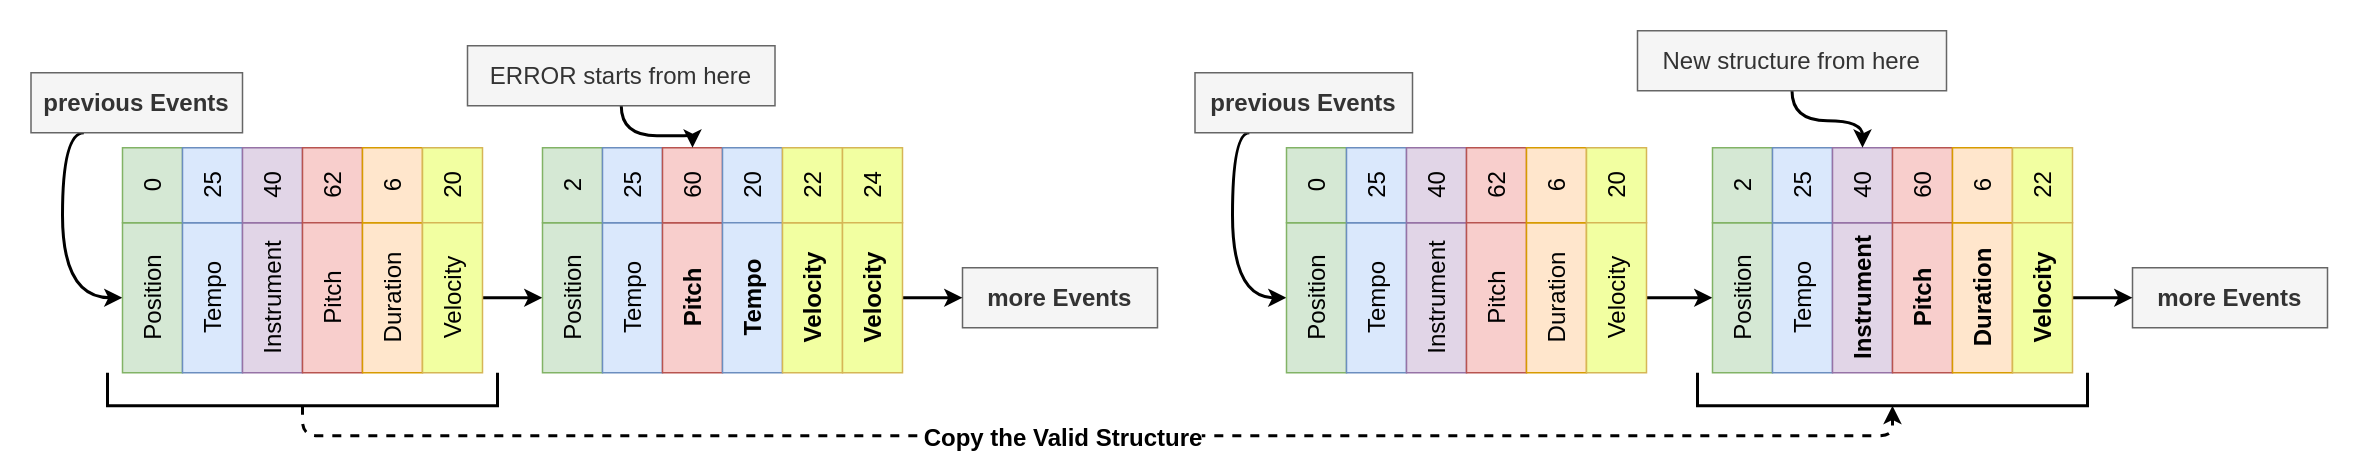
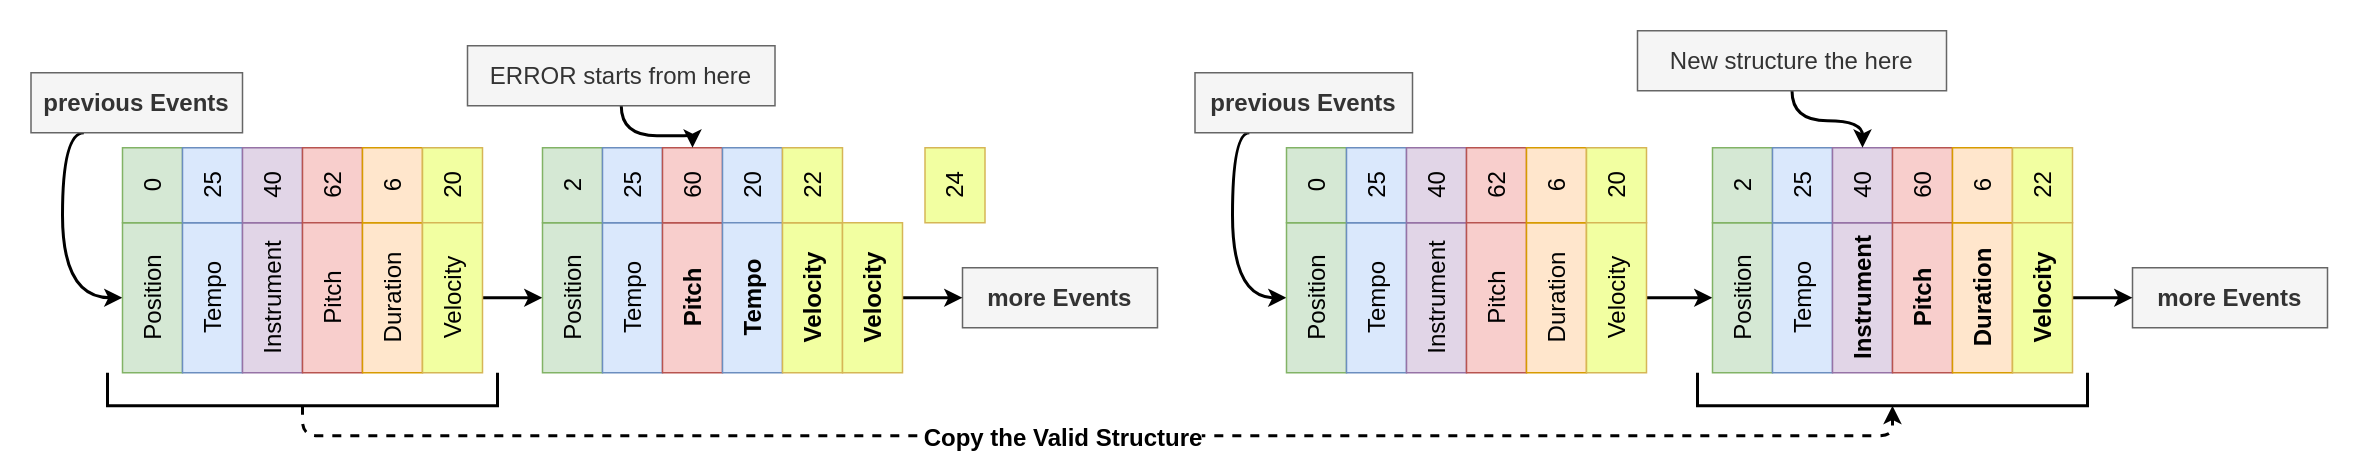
  <mxCell id="0" />
  <mxCell id="1" parent="0" />
  <mxCell id="2" style="edgeStyle=orthogonalEdgeStyle;rounded=0;orthogonalLoop=1;jettySize=auto;html=1;exitX=0.25;exitY=1;exitDx=0;exitDy=0;entryX=0;entryY=0.5;entryDx=0;entryDy=0;curved=1;strokeWidth=2;" edge="1" parent="1" source="3" target="5"><mxGeometry relative="1" as="geometry"><Array as="points"><mxPoint x="41" y="88" /><mxPoint x="41" y="198" /></Array></mxGeometry></mxCell>
  <mxCell id="3" value="previous Events" style="rounded=0;whiteSpace=wrap;html=1;fontSize=16;container=0;fillColor=#f5f5f5;fontColor=#333333;strokeColor=#666666;fontStyle=1" vertex="1" parent="1"><mxGeometry x="20" y="48" width="141" height="40" as="geometry" /></mxCell>
  <mxCell id="4" value="more Events" style="rounded=0;whiteSpace=wrap;html=1;fontSize=16;container=0;fillColor=#f5f5f5;fontColor=#333333;strokeColor=#666666;fontStyle=1" vertex="1" parent="1"><mxGeometry x="641" y="178" width="130" height="40" as="geometry" /></mxCell>
  <mxCell id="5" value="Position" style="rounded=0;whiteSpace=wrap;html=1;horizontal=0;fontSize=16;align=center;container=0;fillColor=#d5e8d4;strokeColor=#82b366;" vertex="1" parent="1"><mxGeometry x="81" y="148" width="40" height="100" as="geometry" /></mxCell>
  <mxCell id="6" value="Tempo" style="rounded=0;whiteSpace=wrap;html=1;horizontal=0;fontSize=16;align=center;container=0;fillColor=#dae8fc;strokeColor=#6c8ebf;" vertex="1" parent="1"><mxGeometry x="121" y="148" width="40" height="100" as="geometry" /></mxCell>
  <mxCell id="7" value="Instrument" style="rounded=0;whiteSpace=wrap;html=1;horizontal=0;fontSize=16;align=center;container=0;fillColor=#e1d5e7;strokeColor=#9673a6;" vertex="1" parent="1"><mxGeometry x="161" y="148" width="40" height="100" as="geometry" /></mxCell>
  <mxCell id="8" value="0" style="rounded=0;whiteSpace=wrap;html=1;horizontal=0;fontSize=16;container=0;fillColor=#d5e8d4;strokeColor=#82b366;" vertex="1" parent="1"><mxGeometry x="81" y="98" width="40" height="50" as="geometry" /></mxCell>
  <mxCell id="9" value="25" style="rounded=0;whiteSpace=wrap;html=1;horizontal=0;fontSize=16;container=0;fillColor=#dae8fc;strokeColor=#6c8ebf;" vertex="1" parent="1"><mxGeometry x="121" y="98" width="40" height="50" as="geometry" /></mxCell>
  <mxCell id="10" value="40" style="rounded=0;whiteSpace=wrap;html=1;horizontal=0;fontSize=16;container=0;fillColor=#e1d5e7;strokeColor=#9673a6;" vertex="1" parent="1"><mxGeometry x="161" y="98" width="40" height="50" as="geometry" /></mxCell>
  <mxCell id="11" value="62" style="rounded=0;whiteSpace=wrap;html=1;horizontal=0;fontSize=16;container=0;fillColor=#f8cecc;strokeColor=#b85450;" vertex="1" parent="1"><mxGeometry x="201" y="98" width="40" height="50" as="geometry" /></mxCell>
  <mxCell id="12" value="Pitch" style="rounded=0;whiteSpace=wrap;html=1;horizontal=0;fontSize=16;align=center;container=0;fillColor=#f8cecc;strokeColor=#b85450;" vertex="1" parent="1"><mxGeometry x="201" y="148" width="40" height="100" as="geometry" /></mxCell>
  <mxCell id="13" value="Duration" style="rounded=0;whiteSpace=wrap;html=1;horizontal=0;fontSize=16;align=center;container=0;fillColor=#ffe6cc;strokeColor=#d79b00;" vertex="1" parent="1"><mxGeometry x="241" y="148" width="40" height="100" as="geometry" /></mxCell>
  <mxCell id="14" value="6" style="rounded=0;whiteSpace=wrap;html=1;horizontal=0;fontSize=16;container=0;fillColor=#ffe6cc;strokeColor=#d79b00;" vertex="1" parent="1"><mxGeometry x="241" y="98" width="40" height="50" as="geometry" /></mxCell>
  <mxCell id="15" value="20" style="rounded=0;whiteSpace=wrap;html=1;horizontal=0;fontSize=16;container=0;fillColor=#F2FFA1;strokeColor=#d6b656;" vertex="1" parent="1"><mxGeometry x="281" y="98" width="40" height="50" as="geometry" /></mxCell>
  <mxCell id="16" style="edgeStyle=orthogonalEdgeStyle;rounded=0;orthogonalLoop=1;jettySize=auto;html=1;entryX=0;entryY=0.5;entryDx=0;entryDy=0;strokeWidth=2;" edge="1" parent="1" source="17" target="18"><mxGeometry relative="1" as="geometry" /></mxCell>
  <mxCell id="17" value="Velocity" style="rounded=0;whiteSpace=wrap;html=1;horizontal=0;fontSize=16;align=center;container=0;fillColor=#F2FFA1;strokeColor=#d6b656;" vertex="1" parent="1"><mxGeometry x="281" y="148" width="40" height="100" as="geometry" /></mxCell>
  <mxCell id="18" value="Position" style="rounded=0;whiteSpace=wrap;html=1;horizontal=0;fontSize=16;align=center;container=0;fillColor=#d5e8d4;strokeColor=#82b366;" vertex="1" parent="1"><mxGeometry x="361" y="148" width="40" height="100" as="geometry" /></mxCell>
  <mxCell id="19" value="Tempo" style="rounded=0;whiteSpace=wrap;html=1;horizontal=0;fontSize=16;align=center;container=0;fillColor=#dae8fc;strokeColor=#6c8ebf;" vertex="1" parent="1"><mxGeometry x="401" y="148" width="40" height="100" as="geometry" /></mxCell>
  <mxCell id="20" value="Pitch" style="rounded=0;whiteSpace=wrap;html=1;horizontal=0;fontSize=16;align=center;fontStyle=1;container=0;fillColor=#f8cecc;strokeColor=#b85450;" vertex="1" parent="1"><mxGeometry x="441" y="148" width="40" height="100" as="geometry" /></mxCell>
  <mxCell id="21" value="2" style="rounded=0;whiteSpace=wrap;html=1;horizontal=0;fontSize=16;container=0;fillColor=#d5e8d4;strokeColor=#82b366;" vertex="1" parent="1"><mxGeometry x="361" y="98" width="40" height="50" as="geometry" /></mxCell>
  <mxCell id="22" value="25" style="rounded=0;whiteSpace=wrap;html=1;horizontal=0;fontSize=16;container=0;fillColor=#dae8fc;strokeColor=#6c8ebf;" vertex="1" parent="1"><mxGeometry x="401" y="98" width="40" height="50" as="geometry" /></mxCell>
  <mxCell id="23" value="60" style="rounded=0;whiteSpace=wrap;html=1;horizontal=0;fontSize=16;container=0;fillColor=#f8cecc;strokeColor=#b85450;" vertex="1" parent="1"><mxGeometry x="441" y="98" width="40" height="50" as="geometry" /></mxCell>
  <mxCell id="24" value="20" style="rounded=0;whiteSpace=wrap;html=1;horizontal=0;fontSize=16;container=0;fillColor=#dae8fc;strokeColor=#6c8ebf;" vertex="1" parent="1"><mxGeometry x="481" y="98" width="40" height="50" as="geometry" /></mxCell>
  <mxCell id="25" value="Tempo" style="rounded=0;whiteSpace=wrap;html=1;horizontal=0;fontSize=16;align=center;container=0;fontStyle=1;fillColor=#dae8fc;strokeColor=#6c8ebf;" vertex="1" parent="1"><mxGeometry x="481" y="148" width="40" height="100" as="geometry" /></mxCell>
  <mxCell id="26" value="Velocity" style="rounded=0;whiteSpace=wrap;html=1;horizontal=0;fontSize=16;align=center;fontStyle=1;container=0;fillColor=#F2FFA1;strokeColor=#d6b656;" vertex="1" parent="1"><mxGeometry x="521" y="148" width="40" height="100" as="geometry" /></mxCell>
  <mxCell id="27" value="22" style="rounded=0;whiteSpace=wrap;html=1;horizontal=0;fontSize=16;container=0;fillColor=#F2FFA1;strokeColor=#d6b656;" vertex="1" parent="1"><mxGeometry x="521" y="98" width="40" height="50" as="geometry" /></mxCell>
- <mxCell id="28" value="24" style="rounded=0;whiteSpace=wrap;html=1;horizontal=0;fontSize=16;container=0;fillColor=#F2FFA1;strokeColor=#d6b656;" vertex="1" parent="1"><mxGeometry x="561" y="98" width="40" height="50" as="geometry" /></mxCell>
+ <mxCell id="28" value="24" style="rounded=0;whiteSpace=wrap;html=1;horizontal=0;fontSize=16;container=0;fillColor=#F2FFA1;strokeColor=#d6b656;" vertex="1" parent="1"><mxGeometry x="616" y="98" width="40" height="50" as="geometry" /></mxCell>
  <mxCell id="29" style="edgeStyle=orthogonalEdgeStyle;rounded=0;orthogonalLoop=1;jettySize=auto;html=1;entryX=0;entryY=0.5;entryDx=0;entryDy=0;strokeWidth=2;" edge="1" parent="1" source="30" target="4"><mxGeometry relative="1" as="geometry" /></mxCell>
  <mxCell id="30" value="Velocity" style="rounded=0;whiteSpace=wrap;html=1;horizontal=0;fontSize=16;align=center;container=0;fillColor=#F2FFA1;strokeColor=#d6b656;fontStyle=1" vertex="1" parent="1"><mxGeometry x="561" y="148" width="40" height="100" as="geometry" /></mxCell>
  <mxCell id="31" style="edgeStyle=orthogonalEdgeStyle;rounded=0;orthogonalLoop=1;jettySize=auto;html=1;exitX=0.25;exitY=1;exitDx=0;exitDy=0;entryX=0;entryY=0.5;entryDx=0;entryDy=0;curved=1;strokeWidth=2;" edge="1" parent="1" source="32" target="34"><mxGeometry relative="1" as="geometry"><Array as="points"><mxPoint x="821" y="88" /><mxPoint x="821" y="198" /></Array></mxGeometry></mxCell>
  <mxCell id="32" value="previous Events" style="rounded=0;whiteSpace=wrap;html=1;fontSize=16;container=0;fillColor=#f5f5f5;fontColor=#333333;strokeColor=#666666;fontStyle=1" vertex="1" parent="1"><mxGeometry x="796" y="48" width="145" height="40" as="geometry" /></mxCell>
  <mxCell id="33" value="more Events" style="rounded=0;whiteSpace=wrap;html=1;fontSize=16;container=0;fillColor=#f5f5f5;fontColor=#333333;strokeColor=#666666;fontStyle=1" vertex="1" parent="1"><mxGeometry x="1421" y="178" width="130" height="40" as="geometry" /></mxCell>
  <mxCell id="34" value="Position" style="rounded=0;whiteSpace=wrap;html=1;horizontal=0;fontSize=16;align=center;container=0;fillColor=#d5e8d4;strokeColor=#82b366;" vertex="1" parent="1"><mxGeometry x="857" y="148" width="40" height="100" as="geometry" /></mxCell>
  <mxCell id="35" value="Tempo" style="rounded=0;whiteSpace=wrap;html=1;horizontal=0;fontSize=16;align=center;container=0;fillColor=#dae8fc;strokeColor=#6c8ebf;" vertex="1" parent="1"><mxGeometry x="897" y="148" width="40" height="100" as="geometry" /></mxCell>
  <mxCell id="36" value="Instrument" style="rounded=0;whiteSpace=wrap;html=1;horizontal=0;fontSize=16;align=center;container=0;fillColor=#e1d5e7;strokeColor=#9673a6;" vertex="1" parent="1"><mxGeometry x="937" y="148" width="40" height="100" as="geometry" /></mxCell>
  <mxCell id="37" value="0" style="rounded=0;whiteSpace=wrap;html=1;horizontal=0;fontSize=16;container=0;fillColor=#d5e8d4;strokeColor=#82b366;" vertex="1" parent="1"><mxGeometry x="857" y="98" width="40" height="50" as="geometry" /></mxCell>
  <mxCell id="38" value="25" style="rounded=0;whiteSpace=wrap;html=1;horizontal=0;fontSize=16;container=0;fillColor=#dae8fc;strokeColor=#6c8ebf;" vertex="1" parent="1"><mxGeometry x="897" y="98" width="40" height="50" as="geometry" /></mxCell>
  <mxCell id="39" value="40" style="rounded=0;whiteSpace=wrap;html=1;horizontal=0;fontSize=16;container=0;fillColor=#e1d5e7;strokeColor=#9673a6;" vertex="1" parent="1"><mxGeometry x="937" y="98" width="40" height="50" as="geometry" /></mxCell>
  <mxCell id="40" value="62" style="rounded=0;whiteSpace=wrap;html=1;horizontal=0;fontSize=16;container=0;fillColor=#f8cecc;strokeColor=#b85450;" vertex="1" parent="1"><mxGeometry x="977" y="98" width="40" height="50" as="geometry" /></mxCell>
  <mxCell id="41" value="Pitch" style="rounded=0;whiteSpace=wrap;html=1;horizontal=0;fontSize=16;align=center;container=0;fillColor=#f8cecc;strokeColor=#b85450;" vertex="1" parent="1"><mxGeometry x="977" y="148" width="40" height="100" as="geometry" /></mxCell>
  <mxCell id="42" value="Duration" style="rounded=0;whiteSpace=wrap;html=1;horizontal=0;fontSize=16;align=center;container=0;fillColor=#ffe6cc;strokeColor=#d79b00;" vertex="1" parent="1"><mxGeometry x="1017" y="148" width="40" height="100" as="geometry" /></mxCell>
  <mxCell id="43" value="6" style="rounded=0;whiteSpace=wrap;html=1;horizontal=0;fontSize=16;container=0;fillColor=#ffe6cc;strokeColor=#d79b00;" vertex="1" parent="1"><mxGeometry x="1017" y="98" width="40" height="50" as="geometry" /></mxCell>
  <mxCell id="44" value="20" style="rounded=0;whiteSpace=wrap;html=1;horizontal=0;fontSize=16;container=0;fillColor=#F2FFA1;strokeColor=#d6b656;" vertex="1" parent="1"><mxGeometry x="1057" y="98" width="40" height="50" as="geometry" /></mxCell>
  <mxCell id="45" style="edgeStyle=orthogonalEdgeStyle;rounded=0;orthogonalLoop=1;jettySize=auto;html=1;entryX=0;entryY=0.5;entryDx=0;entryDy=0;strokeWidth=2;" edge="1" parent="1" source="46" target="47"><mxGeometry relative="1" as="geometry" /></mxCell>
  <mxCell id="46" value="Velocity" style="rounded=0;whiteSpace=wrap;html=1;horizontal=0;fontSize=16;align=center;container=0;fillColor=#F2FFA1;strokeColor=#d6b656;" vertex="1" parent="1"><mxGeometry x="1057" y="148" width="40" height="100" as="geometry" /></mxCell>
  <mxCell id="47" value="Position" style="rounded=0;whiteSpace=wrap;html=1;horizontal=0;fontSize=16;align=center;container=0;fillColor=#d5e8d4;strokeColor=#82b366;" vertex="1" parent="1"><mxGeometry x="1141" y="148" width="40" height="100" as="geometry" /></mxCell>
  <mxCell id="48" value="Tempo" style="rounded=0;whiteSpace=wrap;html=1;horizontal=0;fontSize=16;align=center;container=0;fillColor=#dae8fc;strokeColor=#6c8ebf;" vertex="1" parent="1"><mxGeometry x="1181" y="148" width="40" height="100" as="geometry" /></mxCell>
  <mxCell id="49" value="Instrument" style="rounded=0;whiteSpace=wrap;html=1;horizontal=0;fontSize=16;align=center;fontStyle=1;container=0;fillColor=#e1d5e7;strokeColor=#9673a6;" vertex="1" parent="1"><mxGeometry x="1221" y="148" width="40" height="100" as="geometry" /></mxCell>
  <mxCell id="50" value="2" style="rounded=0;whiteSpace=wrap;html=1;horizontal=0;fontSize=16;container=0;fillColor=#d5e8d4;strokeColor=#82b366;" vertex="1" parent="1"><mxGeometry x="1141" y="98" width="40" height="50" as="geometry" /></mxCell>
  <mxCell id="51" value="25" style="rounded=0;whiteSpace=wrap;html=1;horizontal=0;fontSize=16;container=0;fillColor=#dae8fc;strokeColor=#6c8ebf;" vertex="1" parent="1"><mxGeometry x="1181" y="98" width="40" height="50" as="geometry" /></mxCell>
  <mxCell id="52" value="40" style="rounded=0;whiteSpace=wrap;html=1;horizontal=0;fontSize=16;container=0;fillColor=#e1d5e7;strokeColor=#9673a6;" vertex="1" parent="1"><mxGeometry x="1221" y="98" width="40" height="50" as="geometry" /></mxCell>
  <mxCell id="53" value="60" style="rounded=0;whiteSpace=wrap;html=1;horizontal=0;fontSize=16;container=0;fillColor=#f8cecc;strokeColor=#b85450;" vertex="1" parent="1"><mxGeometry x="1261" y="98" width="40" height="50" as="geometry" /></mxCell>
  <mxCell id="54" value="Pitch" style="rounded=0;whiteSpace=wrap;html=1;horizontal=0;fontSize=16;align=center;container=0;fillColor=#f8cecc;strokeColor=#b85450;fontStyle=1" vertex="1" parent="1"><mxGeometry x="1261" y="148" width="40" height="100" as="geometry" /></mxCell>
  <mxCell id="55" value="Duration" style="rounded=0;whiteSpace=wrap;html=1;horizontal=0;fontSize=16;align=center;fontStyle=1;container=0;fillColor=#ffe6cc;strokeColor=#d79b00;" vertex="1" parent="1"><mxGeometry x="1301" y="148" width="40" height="100" as="geometry" /></mxCell>
  <mxCell id="56" value="6" style="rounded=0;whiteSpace=wrap;html=1;horizontal=0;fontSize=16;container=0;fillColor=#ffe6cc;strokeColor=#d79b00;" vertex="1" parent="1"><mxGeometry x="1301" y="98" width="40" height="50" as="geometry" /></mxCell>
  <mxCell id="57" value="22" style="rounded=0;whiteSpace=wrap;html=1;horizontal=0;fontSize=16;container=0;fillColor=#F2FFA1;strokeColor=#d6b656;" vertex="1" parent="1"><mxGeometry x="1341" y="98" width="40" height="50" as="geometry" /></mxCell>
  <mxCell id="58" style="edgeStyle=orthogonalEdgeStyle;rounded=0;orthogonalLoop=1;jettySize=auto;html=1;entryX=0;entryY=0.5;entryDx=0;entryDy=0;strokeWidth=2;" edge="1" parent="1" source="59" target="33"><mxGeometry relative="1" as="geometry" /></mxCell>
  <mxCell id="59" value="Velocity" style="rounded=0;whiteSpace=wrap;html=1;horizontal=0;fontSize=16;align=center;container=0;fillColor=#F2FFA1;strokeColor=#d6b656;fontStyle=1" vertex="1" parent="1"><mxGeometry x="1341" y="148" width="40" height="100" as="geometry" /></mxCell>
  <mxCell id="60" style="edgeStyle=orthogonalEdgeStyle;rounded=0;orthogonalLoop=1;jettySize=auto;html=1;entryX=0.5;entryY=0;entryDx=0;entryDy=0;strokeWidth=2;curved=1;" edge="1" parent="1" source="61" target="23"><mxGeometry relative="1" as="geometry" /></mxCell>
  <mxCell id="61" value="ERROR starts from here" style="rounded=0;whiteSpace=wrap;html=1;fontSize=16;container=0;fillColor=#f5f5f5;fontColor=#333333;strokeColor=#666666;" vertex="1" parent="1"><mxGeometry x="311" y="30" width="205" height="40" as="geometry" /></mxCell>
  <mxCell id="62" style="edgeStyle=orthogonalEdgeStyle;rounded=0;orthogonalLoop=1;jettySize=auto;html=1;entryX=0.5;entryY=0;entryDx=0;entryDy=0;curved=1;strokeWidth=2;" edge="1" parent="1" source="63" target="52"><mxGeometry relative="1" as="geometry" /></mxCell>
- <mxCell id="63" value="New structure from here" style="rounded=0;whiteSpace=wrap;html=1;fontSize=16;container=0;fillColor=#f5f5f5;fontColor=#333333;strokeColor=#666666;" vertex="1" parent="1"><mxGeometry x="1091" y="20" width="206" height="40" as="geometry" /></mxCell>
+ <mxCell id="63" value="New structure the here" style="rounded=0;whiteSpace=wrap;html=1;fontSize=16;container=0;fillColor=#f5f5f5;fontColor=#333333;strokeColor=#666666;" vertex="1" parent="1"><mxGeometry x="1091" y="20" width="206" height="40" as="geometry" /></mxCell>
  <mxCell id="64" value="" style="group" vertex="1" connectable="0" parent="1"><mxGeometry x="1131" y="248" width="260" height="22" as="geometry" /></mxCell>
  <mxCell id="65" value="" style="endArrow=none;html=1;rounded=0;strokeWidth=2;" edge="1" parent="64"><mxGeometry width="50" height="50" relative="1" as="geometry"><mxPoint as="sourcePoint" /><mxPoint x="260" as="targetPoint" /><Array as="points"><mxPoint y="22" /><mxPoint x="260" y="22" /></Array></mxGeometry></mxCell>
  <mxCell id="66" value="" style="rounded=0;whiteSpace=wrap;html=1;fillColor=none;strokeColor=none;" vertex="1" parent="64"><mxGeometry y="2" width="260" height="20" as="geometry" /></mxCell>
  <mxCell id="67" value="" style="group" vertex="1" connectable="0" parent="1"><mxGeometry x="71" y="248" width="260" height="22" as="geometry" /></mxCell>
  <mxCell id="68" value="" style="endArrow=none;html=1;rounded=0;strokeWidth=2;" edge="1" parent="67"><mxGeometry width="50" height="50" relative="1" as="geometry"><mxPoint as="sourcePoint" /><mxPoint x="260" as="targetPoint" /><Array as="points"><mxPoint y="22" /><mxPoint x="260" y="22" /></Array></mxGeometry></mxCell>
  <mxCell id="69" value="" style="rounded=0;whiteSpace=wrap;html=1;fillColor=none;strokeColor=none;" vertex="1" parent="67"><mxGeometry y="2" width="260" height="20" as="geometry" /></mxCell>
  <mxCell id="70" style="edgeStyle=orthogonalEdgeStyle;rounded=1;orthogonalLoop=1;jettySize=auto;html=1;strokeWidth=2;curved=0;dashed=1;" edge="1" parent="1"><mxGeometry relative="1" as="geometry"><mxPoint x="1261" y="270" as="targetPoint" /><mxPoint x="201" y="270" as="sourcePoint" /><Array as="points"><mxPoint x="200.91" y="290" /><mxPoint x="1260.91" y="290" /></Array></mxGeometry></mxCell>
  <mxCell id="71" value="Copy the Valid Structure" style="edgeLabel;html=1;align=center;verticalAlign=middle;resizable=0;points=[];fontSize=16;fontStyle=1" vertex="1" connectable="0" parent="70"><mxGeometry x="-0.042" y="-2" relative="1" as="geometry"><mxPoint x="-1" y="-2" as="offset" /></mxGeometry></mxCell>
